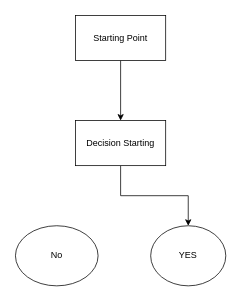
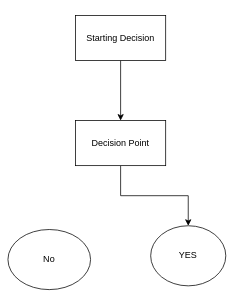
  <mxCell id="0" />
  <mxCell id="1" parent="0" />
  <mxCell id="2" value="" style="edgeStyle=orthogonalEdgeStyle;rounded=0;orthogonalLoop=1;jettySize=auto;html=1;" edge="1" parent="1" source="3" target="5"><mxGeometry relative="1" as="geometry" /></mxCell>
- <mxCell id="3" value="Starting Point" style="rounded=0;whiteSpace=wrap;html=1;" vertex="1" parent="1"><mxGeometry x="100" y="20" width="120" height="60" as="geometry" /></mxCell>
+ <mxCell id="3" value="Starting Decision" style="rounded=0;whiteSpace=wrap;html=1;" vertex="1" parent="1"><mxGeometry x="100" y="20" width="120" height="60" as="geometry" /></mxCell>
  <mxCell id="4" value="" style="edgeStyle=orthogonalEdgeStyle;rounded=0;orthogonalLoop=1;jettySize=auto;html=1;" edge="1" parent="1" source="5" target="6"><mxGeometry relative="1" as="geometry" /></mxCell>
- <mxCell id="5" value="Decision Starting" style="rounded=0;whiteSpace=wrap;html=1;" vertex="1" parent="1"><mxGeometry x="100" y="160" width="120" height="60" as="geometry" /></mxCell>
+ <mxCell id="5" value="Decision Point" style="rounded=0;whiteSpace=wrap;html=1;" vertex="1" parent="1"><mxGeometry x="100" y="160" width="120" height="60" as="geometry" /></mxCell>
  <mxCell id="6" value="YES" style="ellipse;whiteSpace=wrap;html=1;rounded=0;" vertex="1" parent="1"><mxGeometry x="200" y="300" width="100" height="80" as="geometry" /></mxCell>
- <mxCell id="7" value="No" style="ellipse;whiteSpace=wrap;html=1;rounded=0;" vertex="1" parent="1"><mxGeometry x="20" y="300" width="110" height="80" as="geometry" /></mxCell>
+ <mxCell id="7" value="No" style="ellipse;whiteSpace=wrap;html=1;rounded=0;" vertex="1" parent="1"><mxGeometry x="10" y="305" width="110" height="80" as="geometry" /></mxCell>
